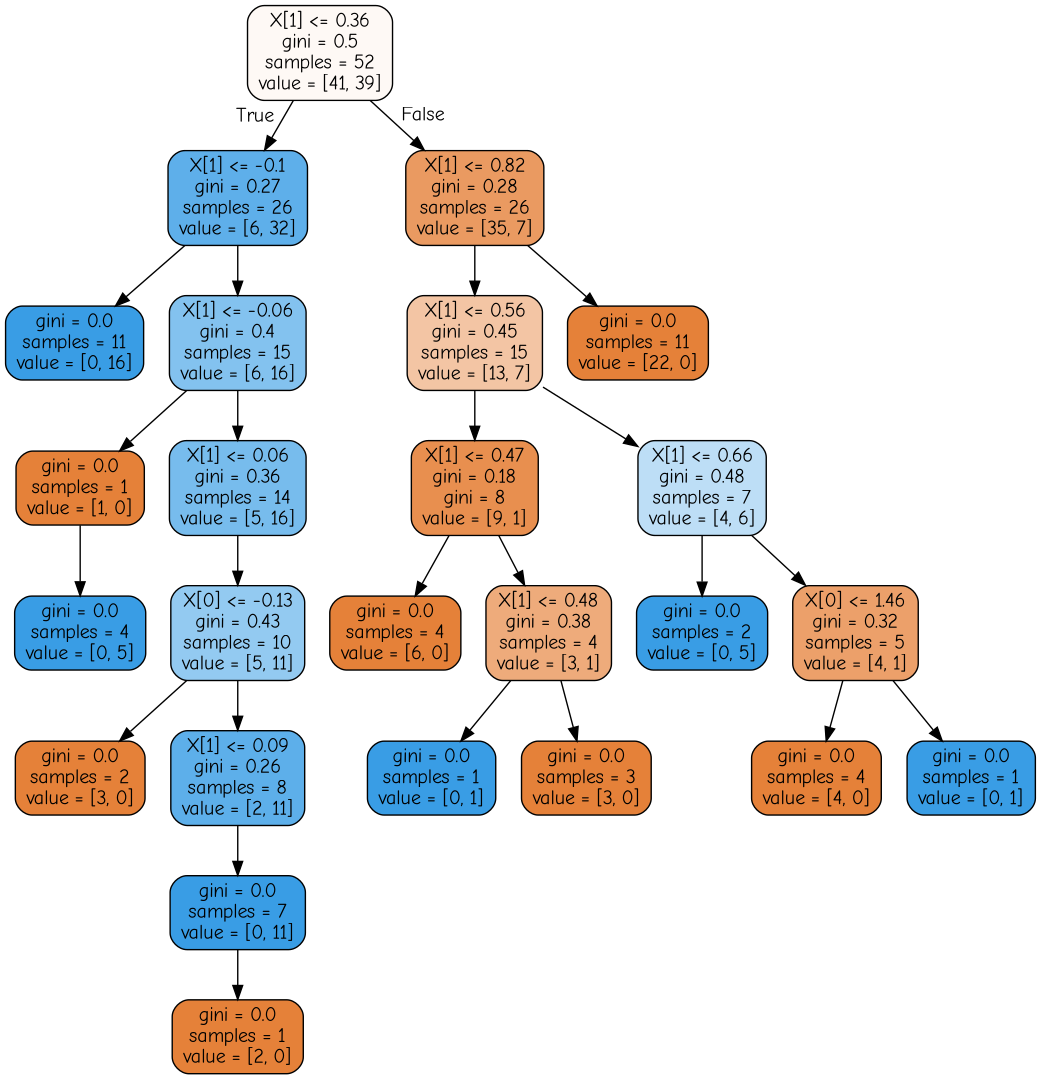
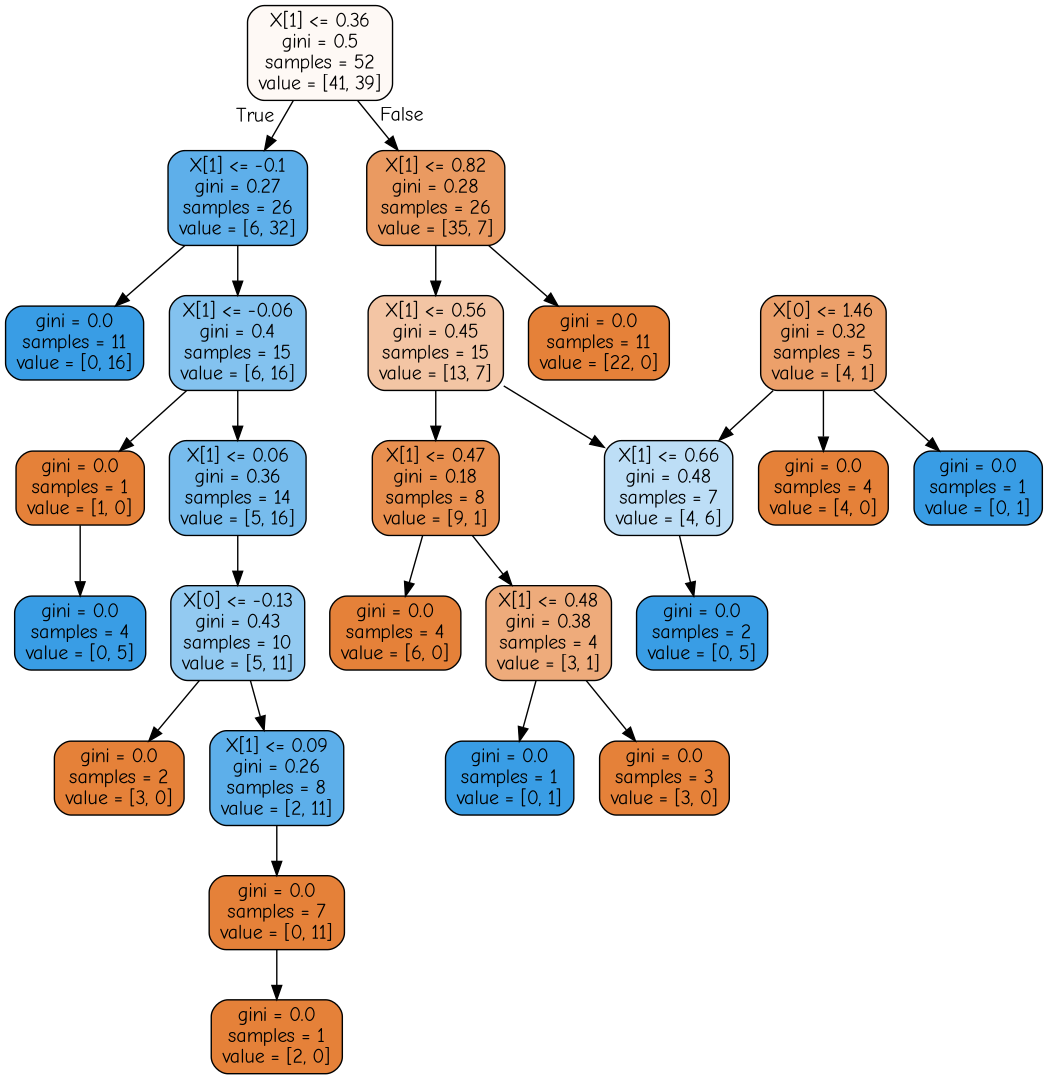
  digraph {
    fontname="Comic Neue"
    node [color=black fillcolor="#e58139" fontname="Comic Neue" shape=box style="filled, rounded"]
    edge [fontname="Comic Neue"]
    n1 [fillcolor="#fef9f5" label="X[1] <= 0.36\ngini = 0.5\nsamples = 52\nvalue = [41, 39]"]
    n2 [fillcolor="#5eafea" label="X[1] <= -0.1\ngini = 0.27\nsamples = 26\nvalue = [6, 32]"]
    n3 [fillcolor="#ea9a61" label="X[1] <= 0.82\ngini = 0.28\nsamples = 26\nvalue = [35, 7]"]
    n4 [fillcolor="#399de5" label="gini = 0.0\nsamples = 11\nvalue = [0, 16]"]
    n5 [fillcolor="#83c2ef" label="X[1] <= -0.06\ngini = 0.4\nsamples = 15\nvalue = [6, 16]"]
    n6 [fillcolor="#f3c5a4" label="X[1] <= 0.56\ngini = 0.45\nsamples = 15\nvalue = [13, 7]"]
    n7 [label="gini = 0.0\nsamples = 11\nvalue = [22, 0]"]
    n8 [label="gini = 0.0\nsamples = 1\nvalue = [1, 0]"]
    n9 [fillcolor="#77bced" label="X[1] <= 0.06\ngini = 0.36\nsamples = 14\nvalue = [5, 16]"]
    n10 [fillcolor="#399de5" label="gini = 0.0\nsamples = 4\nvalue = [0, 5]"]
    n11 [fillcolor="#93caf1" label="X[0] <= -0.13\ngini = 0.43\nsamples = 10\nvalue = [5, 11]"]
    n12 [label="gini = 0.0\nsamples = 2\nvalue = [3, 0]"]
    n13 [fillcolor="#5dafea" label="X[1] <= 0.09\ngini = 0.26\nsamples = 8\nvalue = [2, 11]"]
-   n14 [fillcolor="#399de5" label="gini = 0.0\nsamples = 7\nvalue = [0, 11]"]
+   n14 [label="gini = 0.0\nsamples = 7\nvalue = [0, 11]"]
    n15 [label="gini = 0.0\nsamples = 1\nvalue = [2, 0]"]
-   n16 [fillcolor="#e88f4f" label="X[1] <= 0.47\ngini = 0.18\ngini = 8\nvalue = [9, 1]"]
+   n16 [fillcolor="#e88f4f" label="X[1] <= 0.47\ngini = 0.18\nsamples = 8\nvalue = [9, 1]"]
    n17 [fillcolor="#bddef6" label="X[1] <= 0.66\ngini = 0.48\nsamples = 7\nvalue = [4, 6]"]
    n18 [label="gini = 0.0\nsamples = 4\nvalue = [6, 0]"]
    n19 [fillcolor="#eeab7b" label="X[1] <= 0.48\ngini = 0.38\nsamples = 4\nvalue = [3, 1]"]
    n20 [fillcolor="#399de5" label="gini = 0.0\nsamples = 2\nvalue = [0, 5]"]
    n21 [fillcolor="#eca06a" label="X[0] <= 1.46\ngini = 0.32\nsamples = 5\nvalue = [4, 1]"]
    n22 [fillcolor="#399de5" label="gini = 0.0\nsamples = 1\nvalue = [0, 1]"]
    n23 [label="gini = 0.0\nsamples = 3\nvalue = [3, 0]"]
    n24 [label="gini = 0.0\nsamples = 4\nvalue = [4, 0]"]
    n25 [fillcolor="#399de5" label="gini = 0.0\nsamples = 1\nvalue = [0, 1]"]
    n1 -> n2 [headlabel=True labelangle=45 labeldistance=2.5]
    n1 -> n3 [headlabel=False labelangle=-45 labeldistance=2.5]
    n2 -> n4
    n2 -> n5
    n3 -> n6
    n3 -> n7
    n5 -> n8
    n5 -> n9
    n6 -> n16
    n6 -> n17
    n8 -> n10
    n9 -> n11
    n11 -> n12
    n11 -> n13
    n13 -> n14
    n14 -> n15
    n16 -> n18
    n16 -> n19
    n17 -> n20
-   n17 -> n21
+   n21 -> n17
    n19 -> n22
    n19 -> n23
    n21 -> n24
    n21 -> n25
  }
